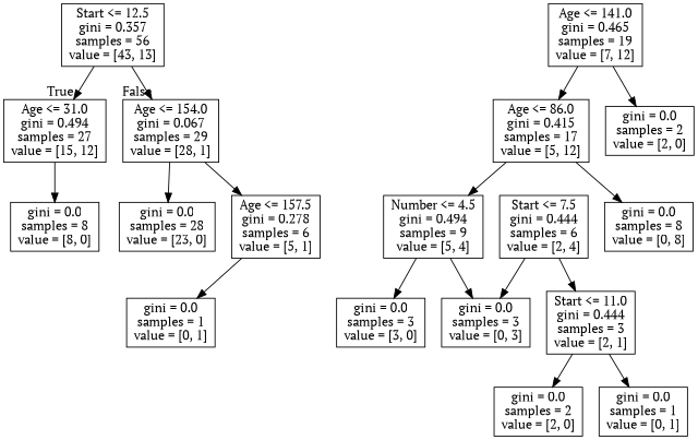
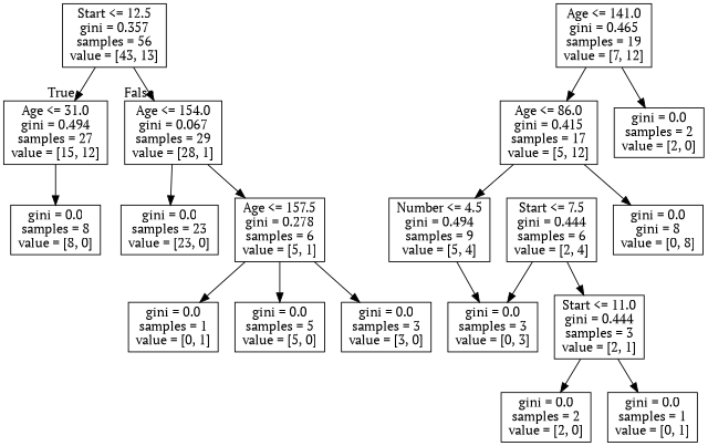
  digraph {
    fontname="PT Serif"
    node [fontname="PT Serif" shape=box]
    edge [fontname="PT Serif"]
    n1 [label="Start <= 12.5\ngini = 0.357\nsamples = 56\nvalue = [43, 13]"]
    n2 [label="Age <= 31.0\ngini = 0.494\nsamples = 27\nvalue = [15, 12]"]
    n3 [label="Age <= 154.0\ngini = 0.067\nsamples = 29\nvalue = [28, 1]"]
    n4 [label="gini = 0.0\nsamples = 8\nvalue = [8, 0]"]
-   n5 [label="gini = 0.0\nsamples = 28\nvalue = [23, 0]"]
+   n5 [label="gini = 0.0\nsamples = 23\nvalue = [23, 0]"]
    n6 [label="Age <= 157.5\ngini = 0.278\nsamples = 6\nvalue = [5, 1]"]
    n7 [label="Age <= 141.0\ngini = 0.465\nsamples = 19\nvalue = [7, 12]"]
    n8 [label="Age <= 86.0\ngini = 0.415\nsamples = 17\nvalue = [5, 12]"]
    n9 [label="gini = 0.0\nsamples = 2\nvalue = [2, 0]"]
    n10 [label="Number <= 4.5\ngini = 0.494\nsamples = 9\nvalue = [5, 4]"]
-   n11 [label="gini = 0.0\nsamples = 8\nvalue = [0, 8]"]
+   n11 [label="gini = 0.0\ngini = 8\nvalue = [0, 8]"]
    n12 [label="gini = 0.0\nsamples = 3\nvalue = [3, 0]"]
    n13 [label="gini = 0.0\nsamples = 3\nvalue = [0, 3]"]
    n14 [label="Start <= 7.5\ngini = 0.444\nsamples = 6\nvalue = [2, 4]"]
    n15 [label="Start <= 11.0\ngini = 0.444\nsamples = 3\nvalue = [2, 1]"]
    n16 [label="gini = 0.0\nsamples = 2\nvalue = [2, 0]"]
    n17 [label="gini = 0.0\nsamples = 1\nvalue = [0, 1]"]
    n18 [label="gini = 0.0\nsamples = 1\nvalue = [0, 1]"]
+   n19 [label="gini = 0.0\nsamples = 5\nvalue = [5, 0]"]
    n1 -> n2 [headlabel=True labelangle=45 labeldistance=2.5]
    n1 -> n3 [headlabel=False labelangle=-45 labeldistance=2.5]
    n2 -> n4
    n3 -> n5
    n3 -> n6
    n6 -> n18
+   n6 -> n19
    n7 -> n8
    n7 -> n9
    n8 -> n10
    n8 -> n11
-   n10 -> n12
+   n6 -> n12
    n10 -> n13
    n14 -> n13
    n14 -> n15
    n15 -> n16
    n15 -> n17
  }
